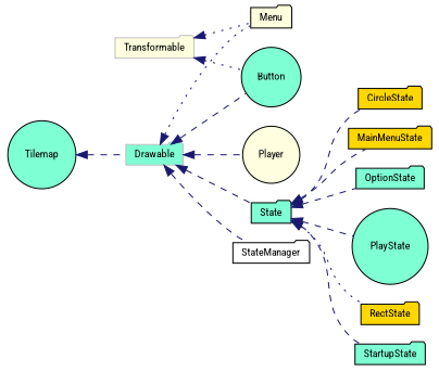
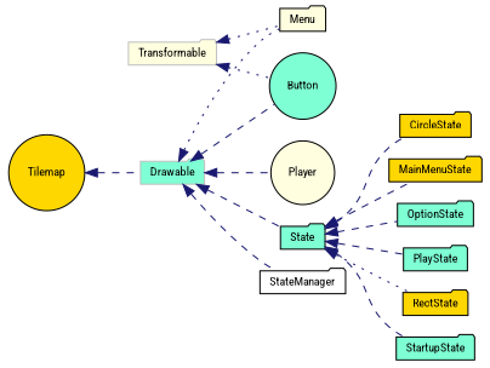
  digraph {
    fontname="Roboto Condensed"
    rankdir=LR
    node [color=black fillcolor=aquamarine fontname="Roboto Condensed" fontsize=10 shape=folder style=filled]
    edge [color=midnightblue dir=back fontname="Roboto Condensed" fontsize=10 labelfontname=Helvetica labelfontsize=10 style=dashed]
    n1 [color=grey75 height=0.2 label=Drawable width=0.4]
    n2 [height=0.2 label=Button shape=circle width=0.4]
    n3 [fillcolor=lightyellow height=0.2 label=Menu width=0.4]
    n4 [fillcolor=lightyellow height=0.2 label=Player shape=circle width=0.4]
    n5 [height=0.2 label=State width=0.4]
    n6 [fillcolor=white height=0.2 label=StateManager width=0.4]
    n7 [fillcolor=gold height=0.2 label=CircleState width=0.4]
    n8 [fillcolor=gold height=0.2 label=MainMenuState width=0.4]
    n9 [height=0.2 label=OptionState width=0.4]
-   n10 [height=0.2 label=PlayState shape=circle width=0.4]
+   n10 [height=0.2 label=PlayState width=0.4]
    n11 [fillcolor=gold height=0.2 label=RectState width=0.4]
    n12 [height=0.2 label=StartupState width=0.4]
-   n13 [height=0.2 label=Tilemap shape=circle width=0.4]
+   n13 [fillcolor=gold height=0.2 label=Tilemap shape=circle width=0.4]
    n14 [color=grey75 fillcolor=lightyellow height=0.2 label=Transformable width=0.4]
    n1 -> n2
    n1 -> n3 [style=dotted]
    n1 -> n4
    n1 -> n5
    n1 -> n6
    n5 -> n7
    n5 -> n8
    n5 -> n9
    n5 -> n10
    n5 -> n11 [style=dotted]
    n5 -> n12
    n13 -> n1
    n14 -> n2 [style=dotted]
    n14 -> n3 [style=dotted]
  }
